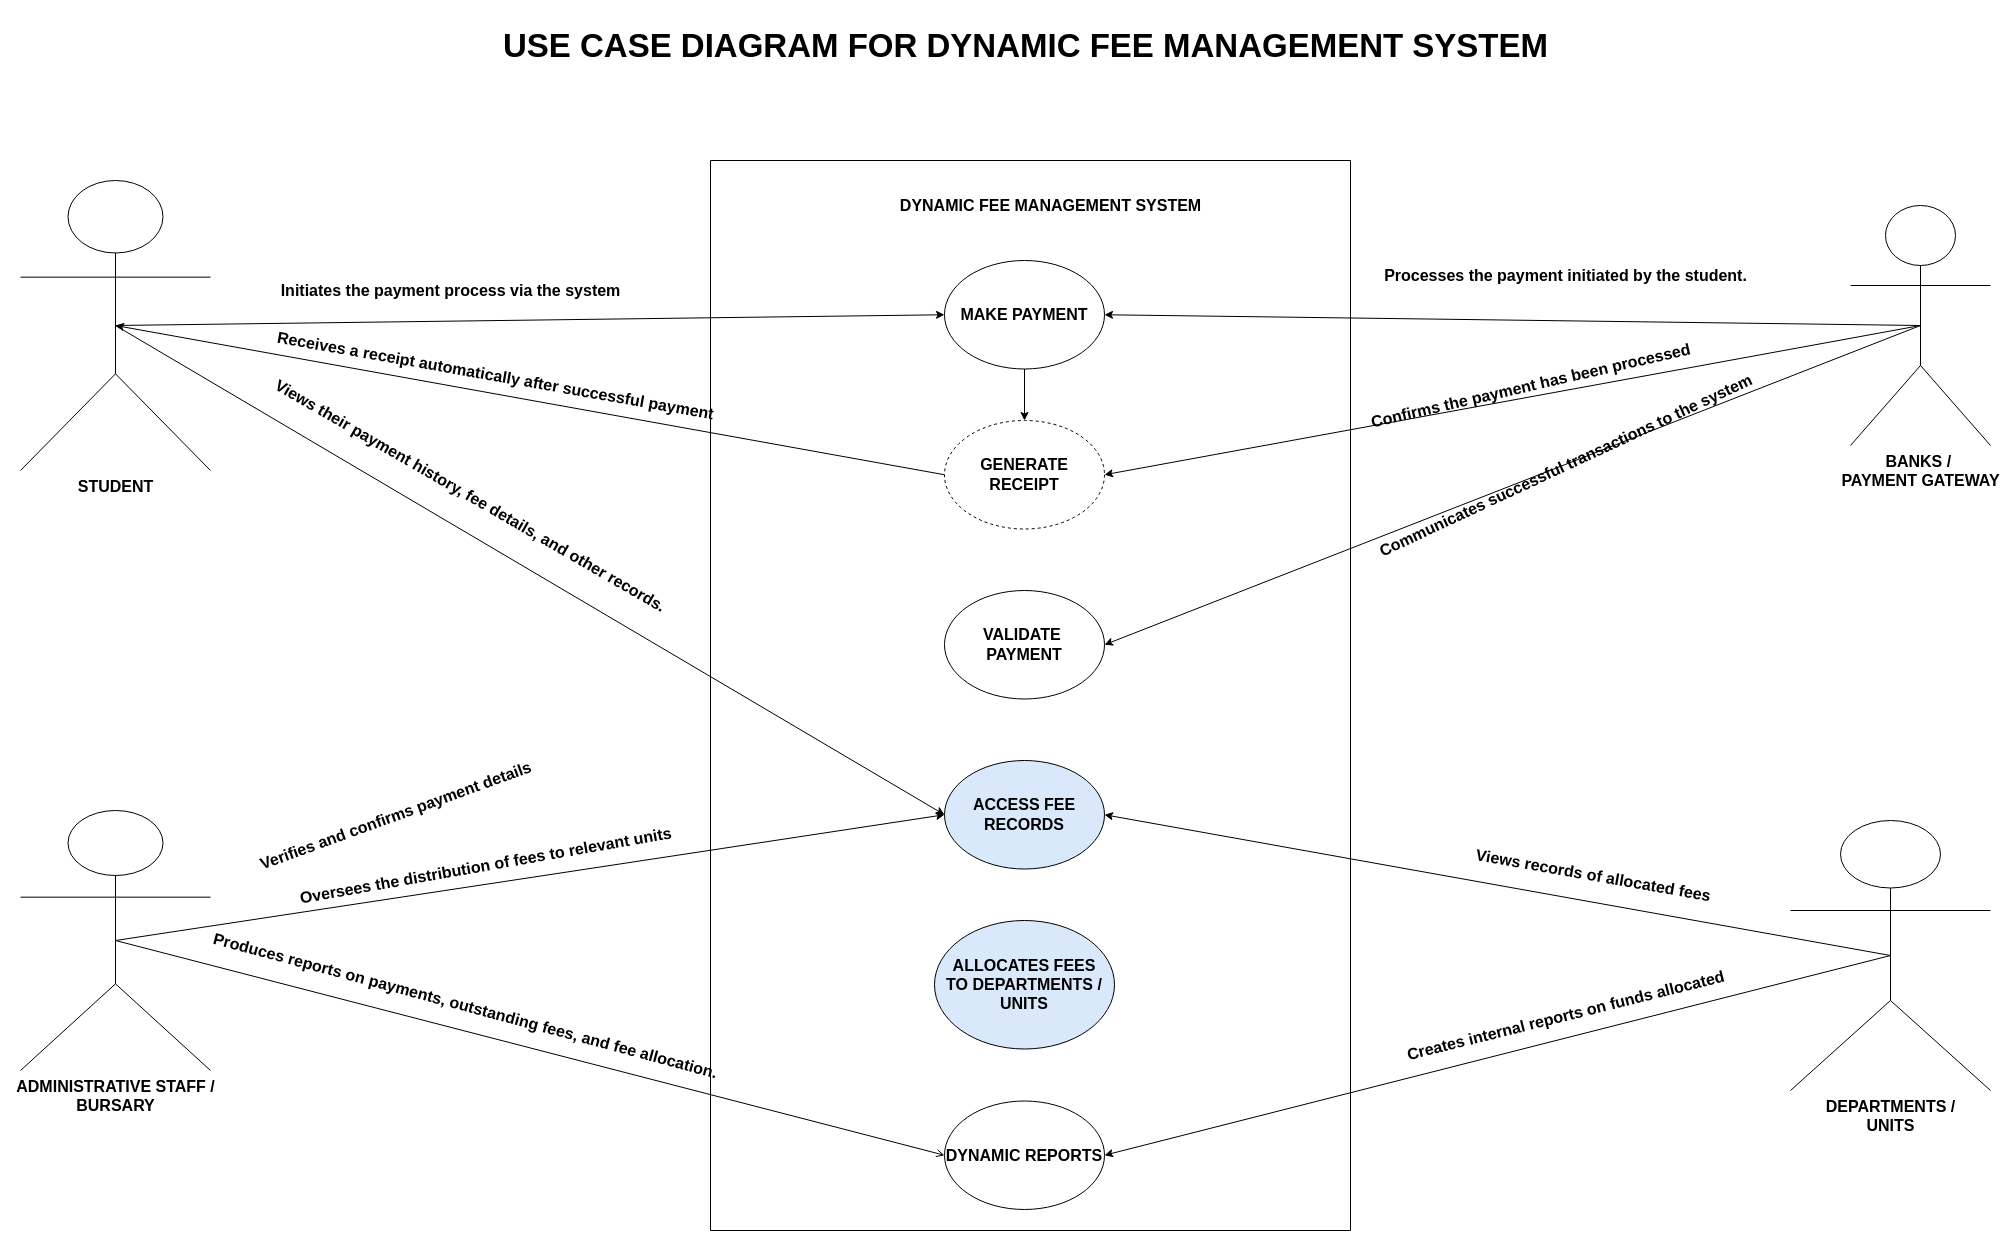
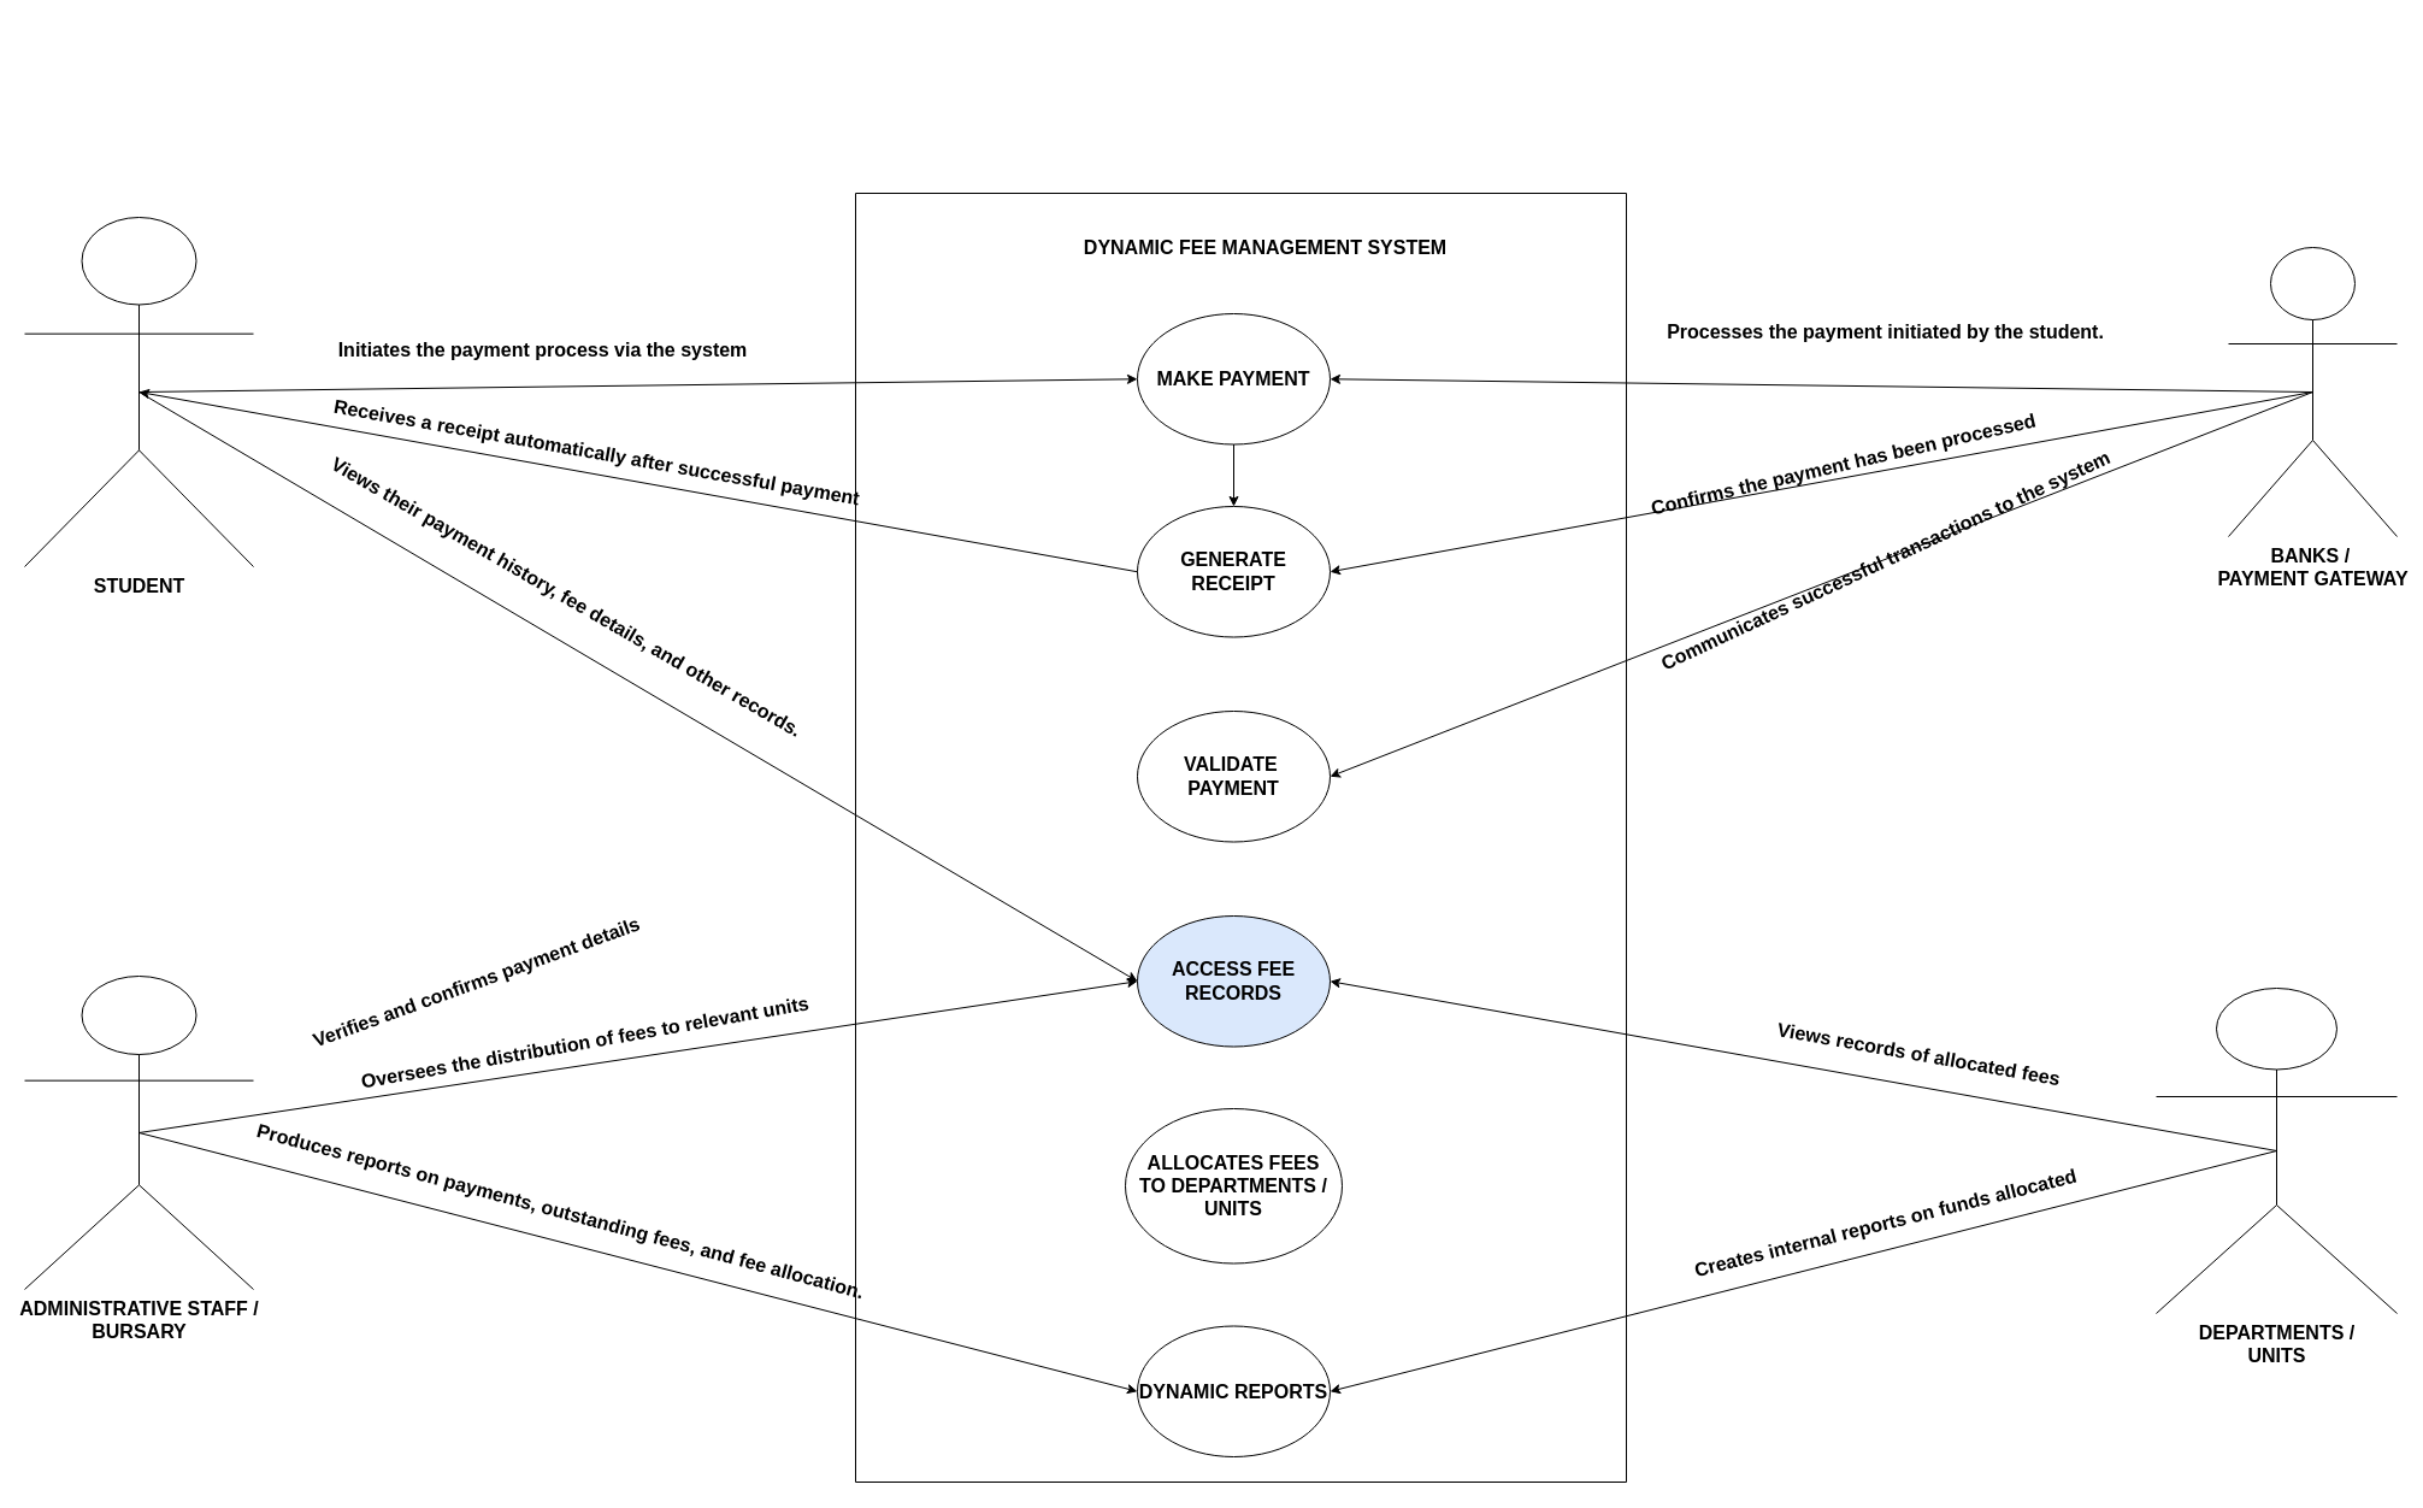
  <mxCell id="0" />
  <mxCell id="1" parent="0" />
  <mxCell id="2" value="&lt;b&gt;&lt;font style=&quot;font-size: 16px;&quot;&gt;STUDENT&lt;/font&gt;&lt;/b&gt;" style="shape=umlActor;verticalLabelPosition=bottom;verticalAlign=top;html=1;outlineConnect=0;" vertex="1" parent="1"><mxGeometry x="20" y="180" width="190" height="290" as="geometry" /></mxCell>
  <mxCell id="3" value="&lt;span style=&quot;font-size: 16px;&quot;&gt;&lt;b&gt;BANKS /&amp;nbsp;&lt;/b&gt;&lt;/span&gt;&lt;div&gt;&lt;span style=&quot;font-size: 16px;&quot;&gt;&lt;b&gt;PAYMENT GATEWAY&lt;/b&gt;&lt;/span&gt;&lt;/div&gt;" style="shape=umlActor;verticalLabelPosition=bottom;verticalAlign=top;html=1;outlineConnect=0;" vertex="1" parent="1"><mxGeometry x="1850" y="205" width="140" height="240" as="geometry" /></mxCell>
  <mxCell id="4" value="&lt;b&gt;&lt;font style=&quot;font-size: 16px;&quot;&gt;ADMINISTRATIVE STAFF /&lt;/font&gt;&lt;/b&gt;&lt;div&gt;&lt;b&gt;&lt;font style=&quot;font-size: 16px;&quot;&gt;BURSARY&lt;/font&gt;&lt;/b&gt;&lt;/div&gt;" style="shape=umlActor;verticalLabelPosition=bottom;verticalAlign=top;html=1;outlineConnect=0;" vertex="1" parent="1"><mxGeometry x="20" y="810" width="190" height="260" as="geometry" /></mxCell>
  <mxCell id="5" value="&lt;span style=&quot;font-size: 16px;&quot;&gt;&lt;b&gt;DEPARTMENTS /&lt;/b&gt;&lt;/span&gt;&lt;div&gt;&lt;span style=&quot;font-size: 16px;&quot;&gt;&lt;b&gt;UNITS&lt;/b&gt;&lt;/span&gt;&lt;/div&gt;" style="shape=umlActor;verticalLabelPosition=bottom;verticalAlign=top;html=1;outlineConnect=0;" vertex="1" parent="1"><mxGeometry x="1790" y="820" width="200" height="270" as="geometry" /></mxCell>
  <mxCell id="6" value="" style="swimlane;startSize=0;" vertex="1" parent="1"><mxGeometry x="710" y="160" width="640" height="1070" as="geometry" /></mxCell>
  <mxCell id="7" value="&lt;font style=&quot;font-size: 16px;&quot;&gt;&lt;b&gt;DYNAMIC FEE MANAGEMENT SYSTEM&lt;/b&gt;&lt;/font&gt;" style="text;html=1;align=center;verticalAlign=middle;resizable=0;points=[];autosize=1;strokeColor=none;fillColor=none;" vertex="1" parent="6"><mxGeometry x="180" y="30" width="320" height="30" as="geometry" /></mxCell>
  <mxCell id="8" style="edgeStyle=orthogonalEdgeStyle;rounded=0;orthogonalLoop=1;jettySize=auto;html=1;" edge="1" parent="6" source="9" target="10"><mxGeometry relative="1" as="geometry" /></mxCell>
  <mxCell id="9" value="&lt;span style=&quot;font-size: 16px; font-weight: 700;&quot;&gt;MAKE PAYMENT&lt;/span&gt;" style="ellipse;whiteSpace=wrap;html=1;" vertex="1" parent="6"><mxGeometry x="234" y="100" width="160" height="108.5" as="geometry" /></mxCell>
- <mxCell id="10" value="&lt;span style=&quot;font-size: 16px; font-weight: 700;&quot;&gt;GENERATE RECEIPT&lt;/span&gt;" style="ellipse;whiteSpace=wrap;html=1;dashed=1;" vertex="1" parent="6"><mxGeometry x="234" y="260" width="160" height="108.5" as="geometry" /></mxCell>
+ <mxCell id="10" value="&lt;span style=&quot;font-size: 16px; font-weight: 700;&quot;&gt;GENERATE RECEIPT&lt;/span&gt;" style="ellipse;whiteSpace=wrap;html=1;" vertex="1" parent="6"><mxGeometry x="234" y="260" width="160" height="108.5" as="geometry" /></mxCell>
  <mxCell id="11" value="&lt;span style=&quot;font-size: 16px; font-weight: 700;&quot;&gt;VALIDATE&amp;nbsp;&lt;/span&gt;&lt;div&gt;&lt;span style=&quot;font-size: 16px; font-weight: 700;&quot;&gt;PAYMENT&lt;/span&gt;&lt;/div&gt;" style="ellipse;whiteSpace=wrap;html=1;" vertex="1" parent="6"><mxGeometry x="234" y="430" width="160" height="108.5" as="geometry" /></mxCell>
  <mxCell id="12" value="&lt;span style=&quot;font-size: 16px;&quot;&gt;&lt;b&gt;ACCESS FEE RECORDS&lt;/b&gt;&lt;/span&gt;" style="ellipse;whiteSpace=wrap;html=1;fillColor=#dae8fc;" vertex="1" parent="6"><mxGeometry x="234" y="600" width="160" height="108.5" as="geometry" /></mxCell>
- <mxCell id="13" value="&lt;span style=&quot;font-size: 16px;&quot;&gt;&lt;b&gt;ALLOCATES FEES&lt;/b&gt;&lt;/span&gt;&lt;div&gt;&lt;span style=&quot;font-size: 16px;&quot;&gt;&lt;b&gt;TO DEPARTMENTS / UNITS&lt;/b&gt;&lt;/span&gt;&lt;/div&gt;" style="ellipse;whiteSpace=wrap;html=1;fillColor=#dae8fc;" vertex="1" parent="6"><mxGeometry x="224" y="760" width="180" height="128.5" as="geometry" /></mxCell>
+ <mxCell id="13" value="&lt;span style=&quot;font-size: 16px;&quot;&gt;&lt;b&gt;ALLOCATES FEES&lt;/b&gt;&lt;/span&gt;&lt;div&gt;&lt;span style=&quot;font-size: 16px;&quot;&gt;&lt;b&gt;TO DEPARTMENTS / UNITS&lt;/b&gt;&lt;/span&gt;&lt;/div&gt;" style="ellipse;whiteSpace=wrap;html=1;" vertex="1" parent="6"><mxGeometry x="224" y="760" width="180" height="128.5" as="geometry" /></mxCell>
  <mxCell id="14" value="&lt;span style=&quot;font-size: 16px;&quot;&gt;&lt;b&gt;DYNAMIC REPORTS&lt;/b&gt;&lt;/span&gt;" style="ellipse;whiteSpace=wrap;html=1;" vertex="1" parent="6"><mxGeometry x="234" y="940.5" width="160" height="108.5" as="geometry" /></mxCell>
  <mxCell id="15" value="" style="endArrow=classic;html=1;rounded=0;entryX=0;entryY=0.5;entryDx=0;entryDy=0;exitX=0.5;exitY=0.5;exitDx=0;exitDy=0;exitPerimeter=0;" edge="1" parent="1" source="2" target="9"><mxGeometry width="50" height="50" relative="1" as="geometry"><mxPoint x="700" y="400" as="sourcePoint" /><mxPoint x="750" y="350" as="targetPoint" /></mxGeometry></mxCell>
  <mxCell id="16" value="" style="endArrow=classic;html=1;rounded=0;exitX=0;exitY=0.5;exitDx=0;exitDy=0;entryX=0.5;entryY=0.5;entryDx=0;entryDy=0;entryPerimeter=0;" edge="1" parent="1" source="10" target="2"><mxGeometry width="50" height="50" relative="1" as="geometry"><mxPoint x="650" y="420" as="sourcePoint" /><mxPoint x="420" y="190" as="targetPoint" /></mxGeometry></mxCell>
  <mxCell id="17" value="" style="endArrow=classic;html=1;rounded=0;exitX=0.5;exitY=0.5;exitDx=0;exitDy=0;exitPerimeter=0;entryX=0;entryY=0.5;entryDx=0;entryDy=0;" edge="1" parent="1" source="2" target="12"><mxGeometry width="50" height="50" relative="1" as="geometry"><mxPoint x="630" y="390" as="sourcePoint" /><mxPoint x="1094" y="554" as="targetPoint" /></mxGeometry></mxCell>
  <mxCell id="18" value="" style="endArrow=classic;html=1;rounded=0;exitX=0.5;exitY=0.5;exitDx=0;exitDy=0;exitPerimeter=0;entryX=0;entryY=0.5;entryDx=0;entryDy=0;" edge="1" parent="1" source="4" target="12"><mxGeometry width="50" height="50" relative="1" as="geometry"><mxPoint x="630" y="625" as="sourcePoint" /><mxPoint x="1080" y="880" as="targetPoint" /></mxGeometry></mxCell>
- <mxCell id="19" value="" style="endArrow=open;html=1;rounded=0;exitX=0.5;exitY=0.5;exitDx=0;exitDy=0;exitPerimeter=0;entryX=0;entryY=0.5;entryDx=0;entryDy=0;" edge="1" parent="1" source="4" target="14"><mxGeometry width="50" height="50" relative="1" as="geometry"><mxPoint x="125" y="950" as="sourcePoint" /><mxPoint x="954" y="824" as="targetPoint" /></mxGeometry></mxCell>
+ <mxCell id="19" value="" style="endArrow=classic;html=1;rounded=0;exitX=0.5;exitY=0.5;exitDx=0;exitDy=0;exitPerimeter=0;entryX=0;entryY=0.5;entryDx=0;entryDy=0;" edge="1" parent="1" source="4" target="14"><mxGeometry width="50" height="50" relative="1" as="geometry"><mxPoint x="125" y="950" as="sourcePoint" /><mxPoint x="954" y="824" as="targetPoint" /></mxGeometry></mxCell>
  <mxCell id="20" value="" style="endArrow=classic;html=1;rounded=0;exitX=0.5;exitY=0.5;exitDx=0;exitDy=0;exitPerimeter=0;entryX=1;entryY=0.5;entryDx=0;entryDy=0;" edge="1" parent="1" source="5" target="12"><mxGeometry width="50" height="50" relative="1" as="geometry"><mxPoint x="1121" y="810" as="sourcePoint" /><mxPoint x="1950" y="684" as="targetPoint" /></mxGeometry></mxCell>
  <mxCell id="21" value="" style="endArrow=classic;html=1;rounded=0;entryX=1;entryY=0.5;entryDx=0;entryDy=0;exitX=0.5;exitY=0.5;exitDx=0;exitDy=0;exitPerimeter=0;" edge="1" parent="1" source="5" target="14"><mxGeometry width="50" height="50" relative="1" as="geometry"><mxPoint x="1770" y="1040" as="sourcePoint" /><mxPoint x="1114" y="824" as="targetPoint" /></mxGeometry></mxCell>
  <mxCell id="22" value="" style="endArrow=classic;html=1;rounded=0;exitX=0.5;exitY=0.5;exitDx=0;exitDy=0;exitPerimeter=0;entryX=1;entryY=0.5;entryDx=0;entryDy=0;" edge="1" parent="1" source="3" target="9"><mxGeometry width="50" height="50" relative="1" as="geometry"><mxPoint x="1900" y="965" as="sourcePoint" /><mxPoint x="1114" y="824" as="targetPoint" /></mxGeometry></mxCell>
  <mxCell id="23" value="" style="endArrow=classic;html=1;rounded=0;exitX=0.5;exitY=0.5;exitDx=0;exitDy=0;exitPerimeter=0;entryX=1;entryY=0.5;entryDx=0;entryDy=0;" edge="1" parent="1" source="3" target="11"><mxGeometry width="50" height="50" relative="1" as="geometry"><mxPoint x="1890" y="300" as="sourcePoint" /><mxPoint x="1114" y="324" as="targetPoint" /></mxGeometry></mxCell>
  <mxCell id="24" value="" style="endArrow=classic;html=1;rounded=0;exitX=0.5;exitY=0.5;exitDx=0;exitDy=0;exitPerimeter=0;entryX=1;entryY=0.5;entryDx=0;entryDy=0;" edge="1" parent="1" source="3" target="10"><mxGeometry width="50" height="50" relative="1" as="geometry"><mxPoint x="1890" y="300" as="sourcePoint" /><mxPoint x="1114" y="654" as="targetPoint" /></mxGeometry></mxCell>
  <mxCell id="25" value="Initiates the payment process via the system" style="text;html=1;align=center;verticalAlign=middle;resizable=0;points=[];autosize=1;strokeColor=none;fillColor=none;rotation=0;fontSize=16;fontStyle=1" vertex="1" parent="1"><mxGeometry x="280" y="275" width="340" height="30" as="geometry" /></mxCell>
  <mxCell id="26" value="Receives a receipt automatically after successful payment" style="text;html=1;align=center;verticalAlign=middle;resizable=0;points=[];autosize=1;strokeColor=none;fillColor=none;rotation=10;fontSize=16;fontStyle=1" vertex="1" parent="1"><mxGeometry x="280" y="360" width="430" height="30" as="geometry" /></mxCell>
  <mxCell id="27" value="Views their payment history, fee details, and other records." style="text;html=1;align=center;verticalAlign=middle;resizable=0;points=[];autosize=1;strokeColor=none;fillColor=none;rotation=30;fontSize=16;fontStyle=1" vertex="1" parent="1"><mxGeometry x="250" y="480" width="440" height="30" as="geometry" /></mxCell>
  <mxCell id="28" value="Verifies and confirms payment details" style="text;html=1;align=center;verticalAlign=middle;resizable=0;points=[];autosize=1;strokeColor=none;fillColor=none;rotation=-20;fontSize=16;fontStyle=1" vertex="1" parent="1"><mxGeometry x="250" y="800" width="290" height="30" as="geometry" /></mxCell>
  <mxCell id="29" value="Oversees the distribution of fees to relevant units" style="text;html=1;align=center;verticalAlign=middle;resizable=0;points=[];autosize=1;strokeColor=none;fillColor=none;rotation=-10;fontSize=16;fontStyle=1" vertex="1" parent="1"><mxGeometry x="300" y="850" width="370" height="30" as="geometry" /></mxCell>
  <mxCell id="30" value="Produces reports on payments, outstanding fees, and fee allocation." style="text;html=1;align=center;verticalAlign=middle;resizable=0;points=[];autosize=1;strokeColor=none;fillColor=none;rotation=15;fontSize=16;fontStyle=1" vertex="1" parent="1"><mxGeometry x="210" y="990" width="510" height="30" as="geometry" /></mxCell>
  <mxCell id="31" value="Views records of allocated fees&amp;nbsp;" style="text;html=1;align=center;verticalAlign=middle;resizable=0;points=[];autosize=1;strokeColor=none;fillColor=none;rotation=10;fontSize=16;fontStyle=1" vertex="1" parent="1"><mxGeometry x="1470" y="860" width="250" height="30" as="geometry" /></mxCell>
  <mxCell id="32" value="Creates internal reports on funds allocated" style="text;html=1;align=center;verticalAlign=middle;resizable=0;points=[];autosize=1;strokeColor=none;fillColor=none;rotation=-14;fontSize=16;fontStyle=1" vertex="1" parent="1"><mxGeometry x="1400" y="1000" width="330" height="30" as="geometry" /></mxCell>
  <mxCell id="33" value="Processes the payment initiated by the student." style="text;html=1;align=center;verticalAlign=middle;resizable=0;points=[];autosize=1;strokeColor=none;fillColor=none;rotation=0;fontSize=16;fontStyle=1" vertex="1" parent="1"><mxGeometry x="1385" y="260" width="360" height="30" as="geometry" /></mxCell>
  <mxCell id="34" value="Confirms the payment has been processed" style="text;html=1;align=center;verticalAlign=middle;resizable=0;points=[];autosize=1;strokeColor=none;fillColor=none;rotation=-13;fontSize=16;fontStyle=1" vertex="1" parent="1"><mxGeometry x="1365" y="370" width="330" height="30" as="geometry" /></mxCell>
  <mxCell id="35" value="Communicates successful transactions to the system" style="text;html=1;align=center;verticalAlign=middle;resizable=0;points=[];autosize=1;strokeColor=none;fillColor=none;rotation=-25;fontSize=16;fontStyle=1" vertex="1" parent="1"><mxGeometry x="1365" y="450" width="400" height="30" as="geometry" /></mxCell>
- <mxCell id="36" value="&lt;font size=&quot;1&quot; style=&quot;&quot;&gt;&lt;b style=&quot;font-size: 33px;&quot;&gt;USE CASE DIAGRAM FOR DYNAMIC FEE MANAGEMENT SYSTEM&lt;/b&gt;&lt;/font&gt;" style="text;html=1;align=center;verticalAlign=middle;resizable=0;points=[];autosize=1;strokeColor=none;fillColor=none;" vertex="1" parent="1"><mxGeometry x="490" y="20" width="1070" height="50" as="geometry" /></mxCell>
